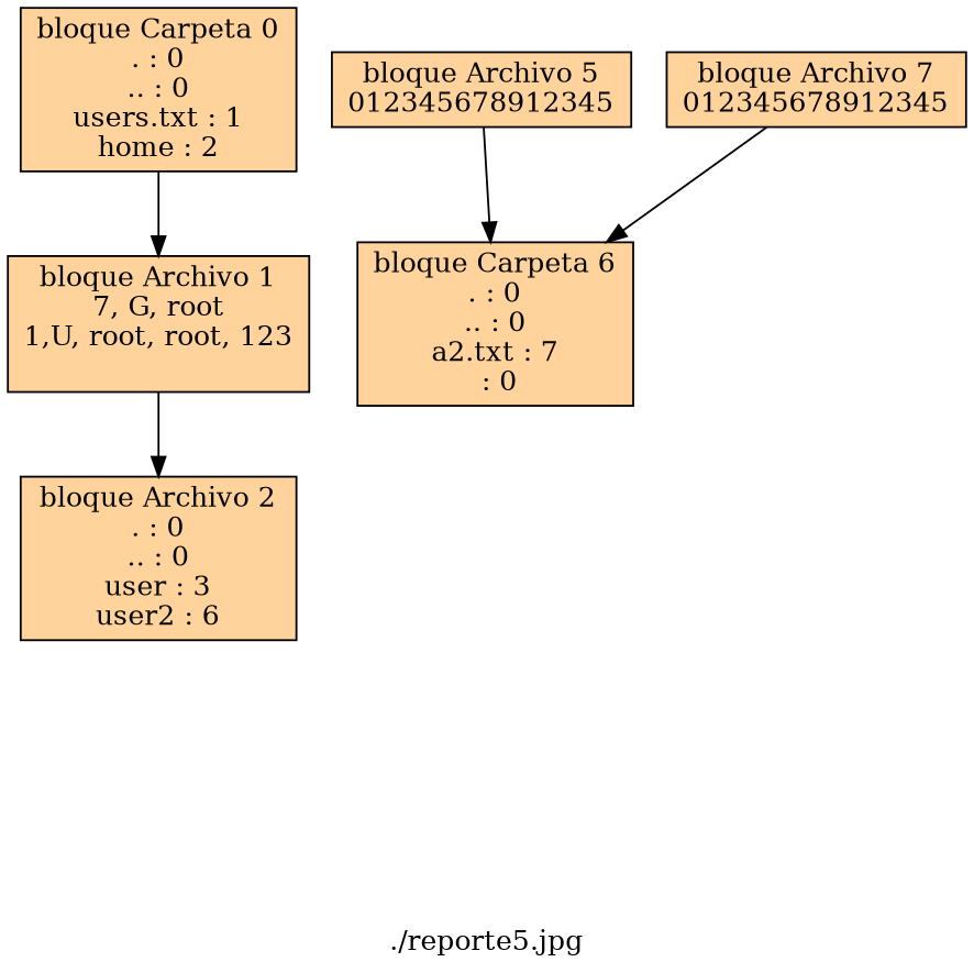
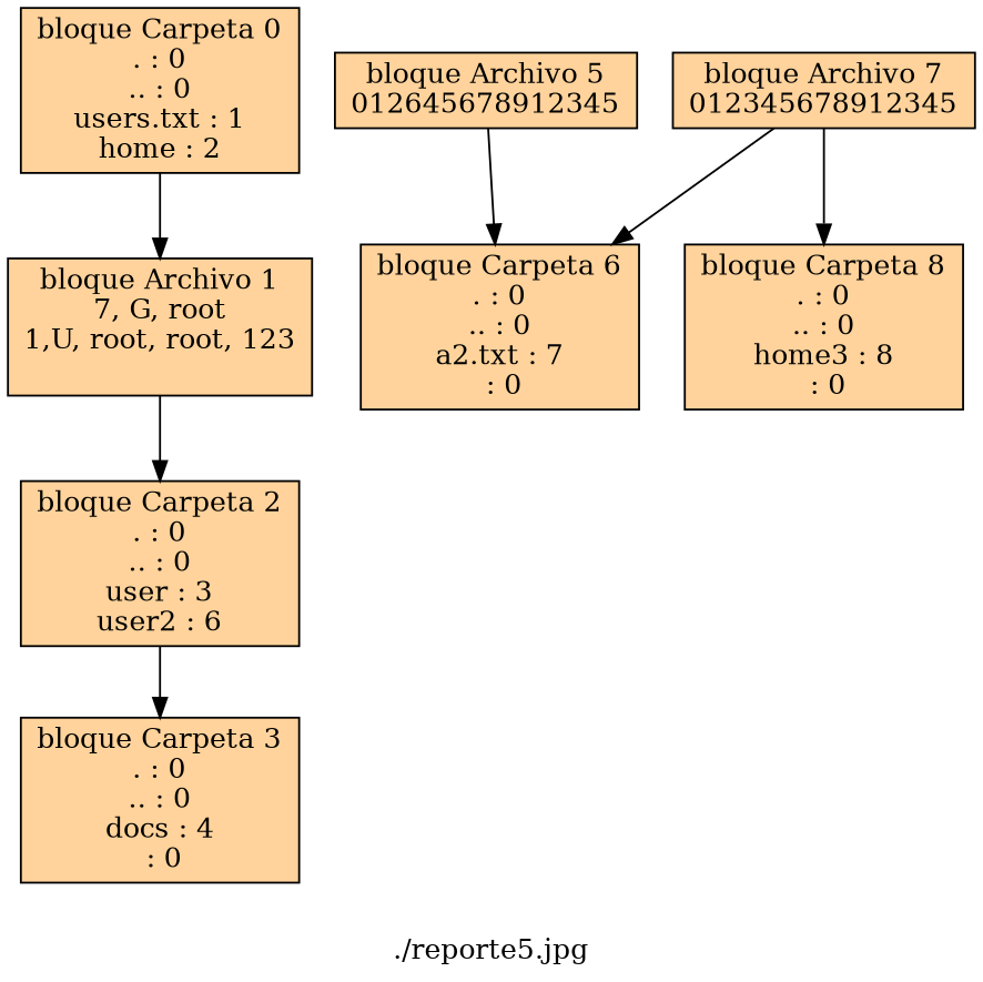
  digraph {
    label="./reporte5.jpg"
    rank=same
    node [fillcolor=burlywood1 shape=box style=filled]
    n1 [label="bloque Carpeta 0\n. : 0\n.. : 0\nusers.txt : 1\nhome : 2\n"]
    n2 [label="bloque Archivo 1\n7, G, root\n1,U, root, root, 123\n\n"]
-   n3 [label="bloque Archivo 2\n. : 0\n.. : 0\nuser : 3\nuser2 : 6\n"]
-   n5 [label="bloque Archivo 5\n012345678912345\n"]
+   n3 [label="bloque Carpeta 2\n. : 0\n.. : 0\nuser : 3\nuser2 : 6\n"]
+   n4 [label="bloque Carpeta 3\n. : 0\n.. : 0\ndocs : 4\n : 0\n"]
+   n5 [label="bloque Archivo 5\n012645678912345\n"]
    n6 [label="bloque Carpeta 6\n. : 0\n.. : 0\na2.txt : 7\n : 0\n"]
    n7 [label="bloque Archivo 7\n012345678912345\n"]
+   n8 [label="bloque Carpeta 8\n. : 0\n.. : 0\nhome3 : 8\n : 0\n"]
    n1 -> n2
    n2 -> n3
+   n3 -> n4
    n5 -> n6
    n7 -> n6
+   n7 -> n8
  }
